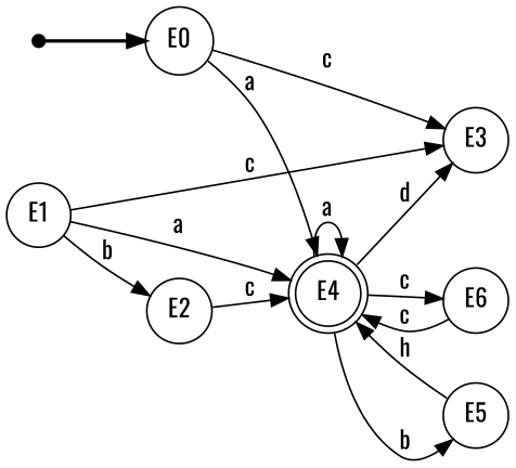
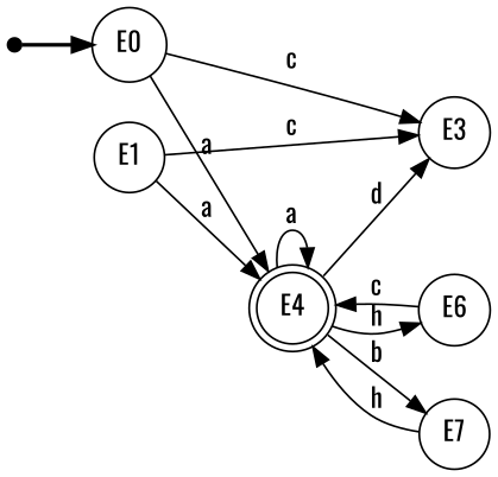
  digraph {
    fontname=Oswald
    rankdir=LR
    node [fontname=Oswald shape=circle]
    edge [fontname=Oswald]
    E4 [shape=doublecircle]
-   E5
+   E5 [label=E7]
    E6
    E3
    E0
-   E2
    E1
    invisible_start [height=0.1 shape=point width=0.1]
    E4 -> E4 [label=a]
    E4 -> E5 [label=b]
-   E4 -> E6 [label=c]
+   E4 -> E6 [label=h]
    E4 -> E3 [label=d]
    E5 -> E4 [label=h]
    E6 -> E4 [label=c]
    E0 -> E4 [label=a]
    E0 -> E3 [label=c]
-   E2 -> E4 [label=c]
    E1 -> E4 [label=a]
    E1 -> E3 [label=c]
-   E1 -> E2 [label=b]
    invisible_start -> E0 [style=bold]
  }
